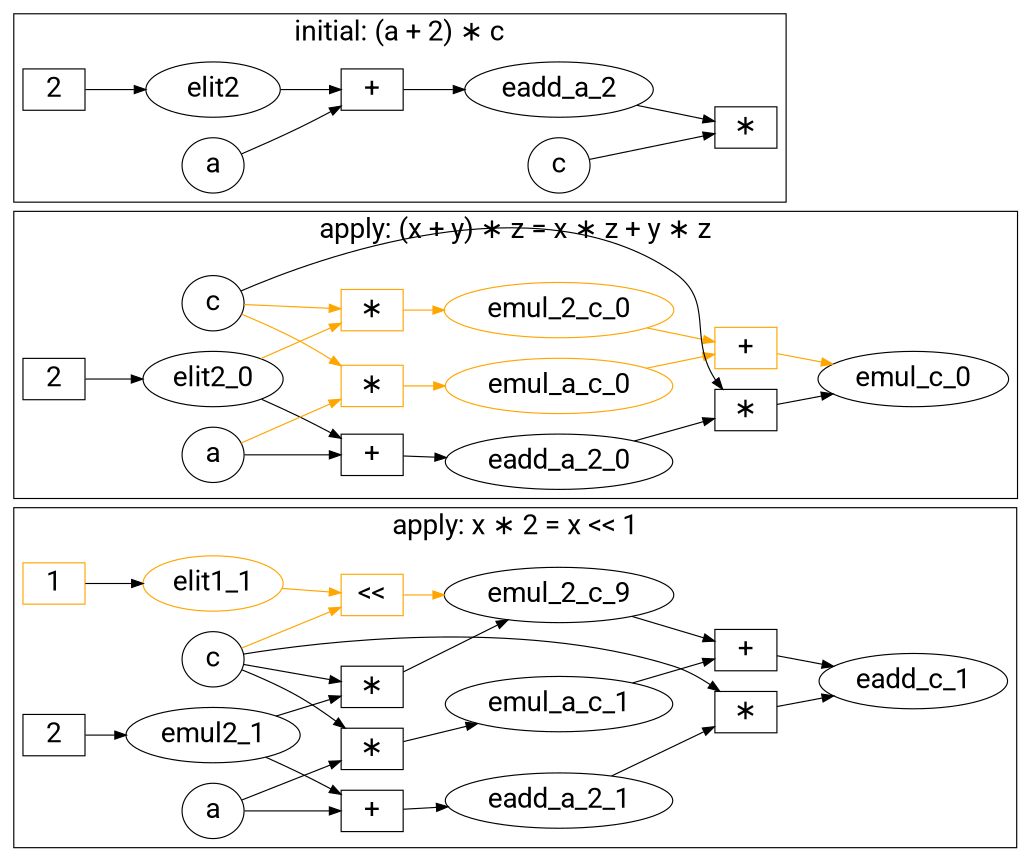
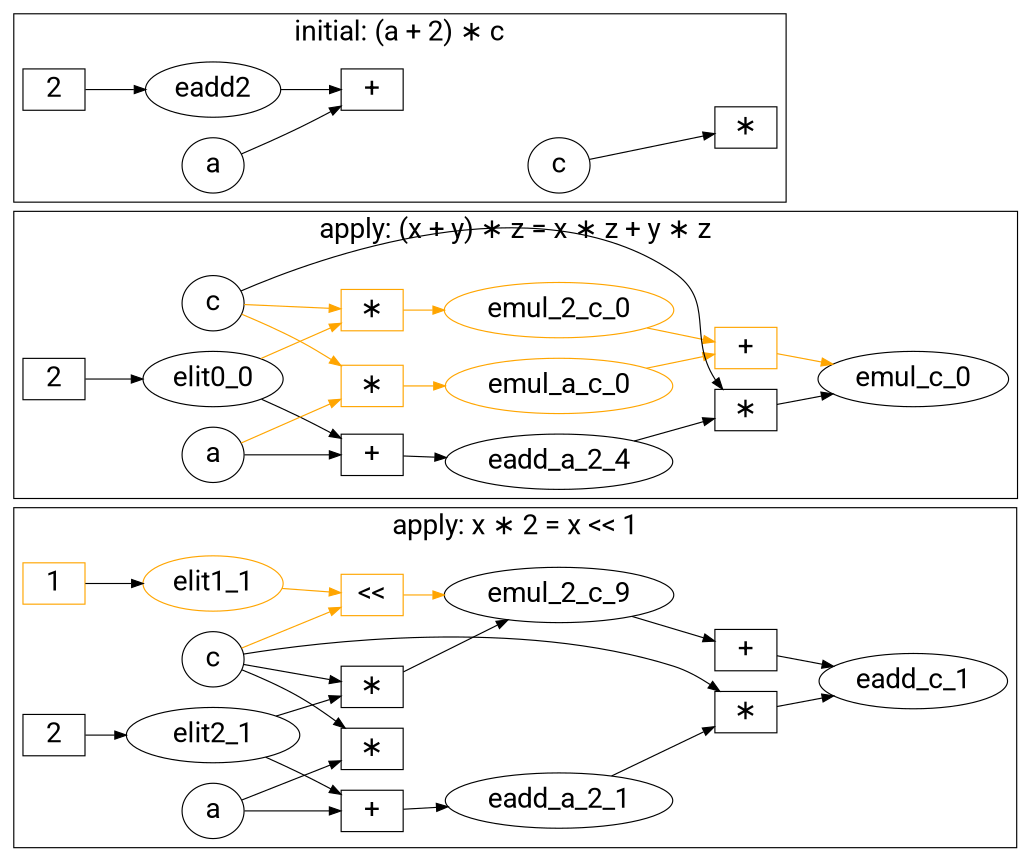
  digraph {
    fontname=Roboto
    fontsize=24
    rankdir=LR
    node [fontname=Roboto fontsize=24 shape=ellipse]
    edge [fontname=Roboto]
    n1 [label=2 shape=rect]
-   elit2_1 [label=emul2_1]
+   elit2_1
    n3 [color=orange label=1 shape=rect]
    elit1_1 [color=orange]
    n5 [label="+" shape=rect]
    eadd_a_2_1
    n7 [label="∗" shape=rect]
    n8 [label=eadd_c_1]
    n9 [label="∗" shape=rect]
-   emul_a_c_1
    n11 [label="∗" shape=rect]
    n12 [label=emul_2_c_9]
    n13 [label="+" shape=rect]
    n14 [color=orange label="<<" shape=rect]
    n15 [label=a]
    n16 [label=c]
    n17 [label=2 shape=rect]
-   elit2_0
+   elit2_0 [label=elit0_0]
    n19 [label="+" shape=rect]
-   eadd_a_2_0
+   eadd_a_2_0 [label=eadd_a_2_4]
    n21 [label="∗" shape=rect]
    emul_c_0
    n23 [color=orange label="∗" shape=rect]
    emul_a_c_0 [color=orange]
    n25 [color=orange label="∗" shape=rect]
    emul_2_c_0 [color=orange]
    n27 [color=orange label="+" shape=rect]
    n28 [label=a]
    n29 [label=c]
    n30 [label=2 shape=rect]
-   elit2
+   elit2 [label=eadd2]
    n32 [label="+" shape=rect]
-   eadd_a_2
    n34 [label="∗" shape=rect]
    n35 [label=a]
    n36 [label=c]
    subgraph cluster_1 {
      label="apply: x ∗ 2 = x << 1"
      n1
      elit2_1
      n3
      elit1_1
      n5
      eadd_a_2_1
      n7
      n8
      n9
-     emul_a_c_1
      n11
      n12
      n13
      n14
      n15
      n16
    }
    subgraph cluster_2 {
      label="apply: (x + y) ∗ z = x ∗ z + y ∗ z"
      n17
      elit2_0
      n19
      eadd_a_2_0
      n21
      emul_c_0
      n23
      emul_a_c_0
      n25
      emul_2_c_0
      n27
      n28
      n29
    }
    subgraph cluster_3 {
      label="initial: (a + 2) ∗ c"
      n30
      elit2
      n32
-     eadd_a_2
      n34
      n35
      n36
    }
    n1 -> elit2_1
    elit2_1 -> n5
    elit2_1 -> n11
    n3 -> elit1_1 [color=black]
    elit1_1 -> n14 [color=orange]
    n5 -> eadd_a_2_1
    eadd_a_2_1 -> n7
    n7 -> n8
-   n9 -> emul_a_c_1
-   emul_a_c_1 -> n13
    n11 -> n12
    n12 -> n13
    n13 -> n8
    n14 -> n12 [color=orange]
    n15 -> n5
    n15 -> n9
    n16 -> n7
    n16 -> n9
    n16 -> n11
    n16 -> n14 [color=orange]
    n17 -> elit2_0
    elit2_0 -> n19
    elit2_0 -> n25 [color=orange]
    n19 -> eadd_a_2_0
    eadd_a_2_0 -> n21
    n21 -> emul_c_0
    n23 -> emul_a_c_0 [color=orange]
    emul_a_c_0 -> n27 [color=orange]
    n25 -> emul_2_c_0 [color=orange]
    emul_2_c_0 -> n27 [color=orange]
    n27 -> emul_c_0 [color=orange]
    n28 -> n19
    n28 -> n23 [color=orange]
    n29 -> n21
    n29 -> n23 [color=orange]
    n29 -> n25 [color=orange]
    n30 -> elit2
    elit2 -> n32
-   n32 -> eadd_a_2
-   eadd_a_2 -> n34
    n35 -> n32
    n36 -> n34
  }
